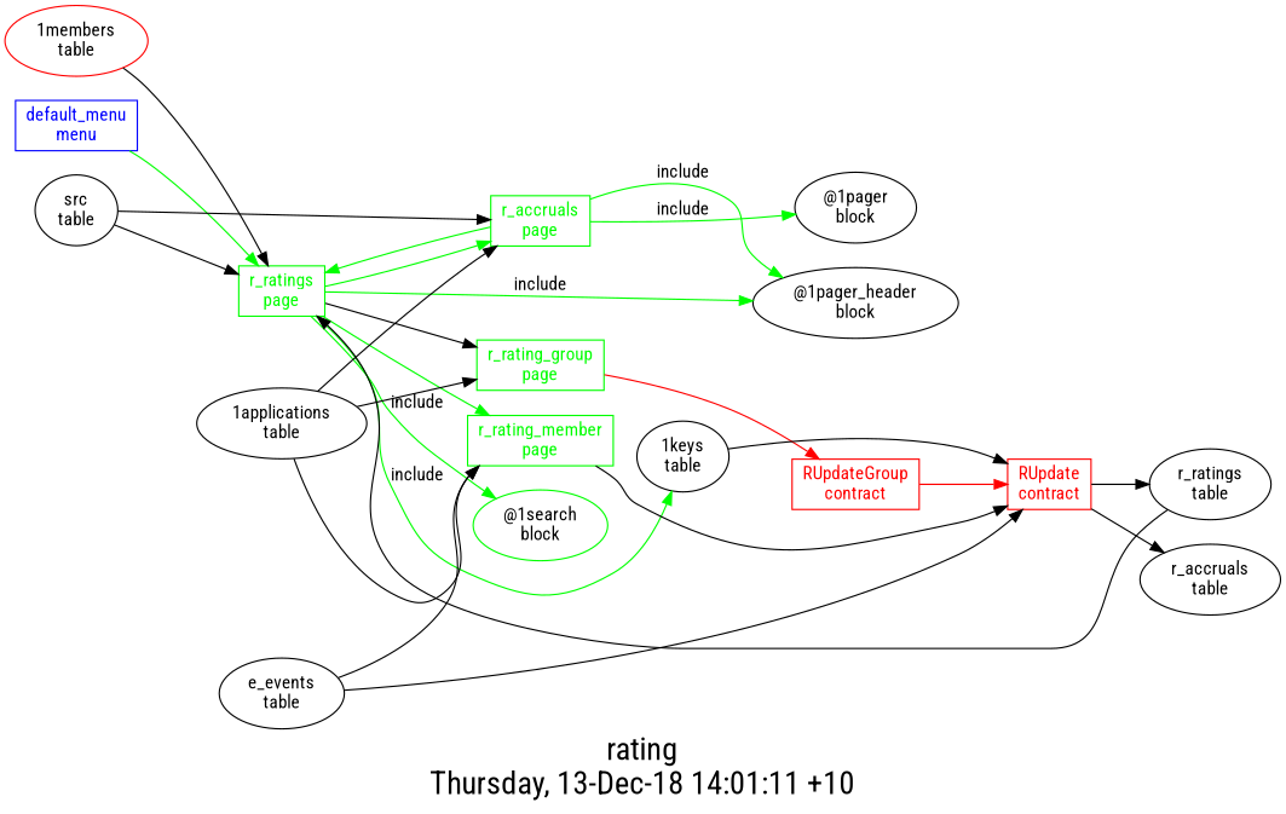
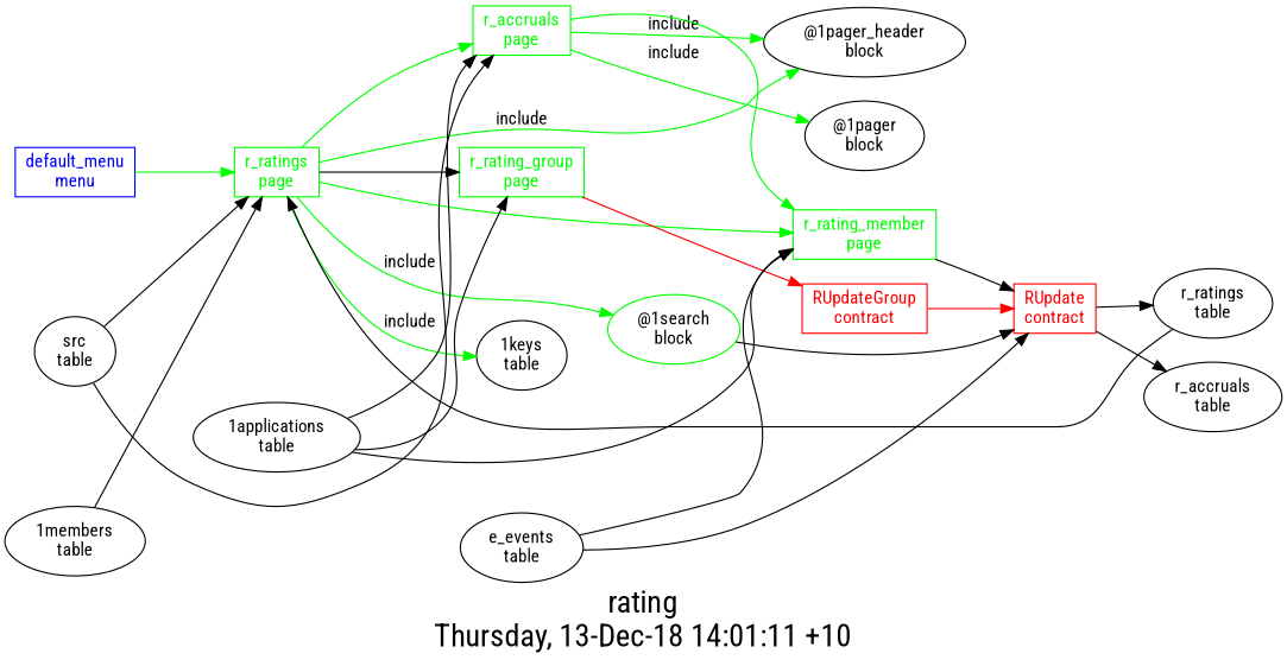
  digraph {
    fontname="Roboto Condensed"
    fontsize=24
    label="rating\nThursday, 13-Dec-18 14:01:11 +10"
    nojustify=true
    ordering=out
    rankdir=LR
    node [fontname="Roboto Condensed"]
    edge [fontname="Roboto Condensed"]
    "default_menu\nmenu" [color=blue fontcolor=blue group=menus shape=record]
    "r_ratings\npage" [color=green fontcolor=green group=pages shape=record]
    "r_accruals\npage" [color=green fontcolor=green group=pages shape=record]
    "@1pager_header\nblock"
    "r_rating_group\npage" [color=green fontcolor=green group=pages shape=record]
    "r_rating_member\npage" [color=green fontcolor=green group=pages shape=record]
    "@1search\nblock" [color=green]
    "1keys\ntable"
    "@1pager\nblock"
    "RUpdateGroup\ncontract" [color=red fontcolor=red group=contracts shape=record]
    "RUpdate\ncontract" [color=red fontcolor=red group=contracts shape=record]
    "1applications\ntable"
    "src\ntable"
    "r_ratings\ntable" [group=tables]
    "r_accruals\ntable" [group=tables]
    "e_events\ntable"
-   "1members\ntable" [color=red]
+   "1members\ntable"
    "default_menu\nmenu" -> "r_ratings\npage" [color=green]
    "r_ratings\npage" -> "r_accruals\npage" [color=green]
    "r_ratings\npage" -> "@1pager_header\nblock" [color=green label=include]
    "r_ratings\npage" -> "r_rating_group\npage" [color=black]
    "r_ratings\npage" -> "r_rating_member\npage" [color=green]
    "r_ratings\npage" -> "@1search\nblock" [color=green label=include]
    "r_ratings\npage" -> "1keys\ntable" [color=green label=include]
-   "r_accruals\npage" -> "r_ratings\npage" [color=green]
+   "r_accruals\npage" -> "r_rating_member\npage" [color=green]
    "r_accruals\npage" -> "@1pager_header\nblock" [color=green label=include]
    "r_accruals\npage" -> "@1pager\nblock" [color=green label=include]
    "r_rating_group\npage" -> "RUpdateGroup\ncontract" [color=red]
    "r_rating_member\npage" -> "RUpdate\ncontract" [color=black]
-   "1keys\ntable" -> "RUpdate\ncontract"
+   "@1search\nblock" -> "RUpdate\ncontract"
    "RUpdateGroup\ncontract" -> "RUpdate\ncontract" [color=red]
    "RUpdate\ncontract" -> "r_ratings\ntable"
    "RUpdate\ncontract" -> "r_accruals\ntable"
    "1applications\ntable" -> "r_accruals\npage"
    "1applications\ntable" -> "r_rating_group\npage"
    "1applications\ntable" -> "r_rating_member\npage"
    "src\ntable" -> "r_ratings\npage"
    "src\ntable" -> "r_accruals\npage"
    "r_ratings\ntable" -> "r_ratings\npage"
    "e_events\ntable" -> "r_rating_member\npage"
    "e_events\ntable" -> "RUpdate\ncontract"
    "1members\ntable" -> "r_ratings\npage"
  }
